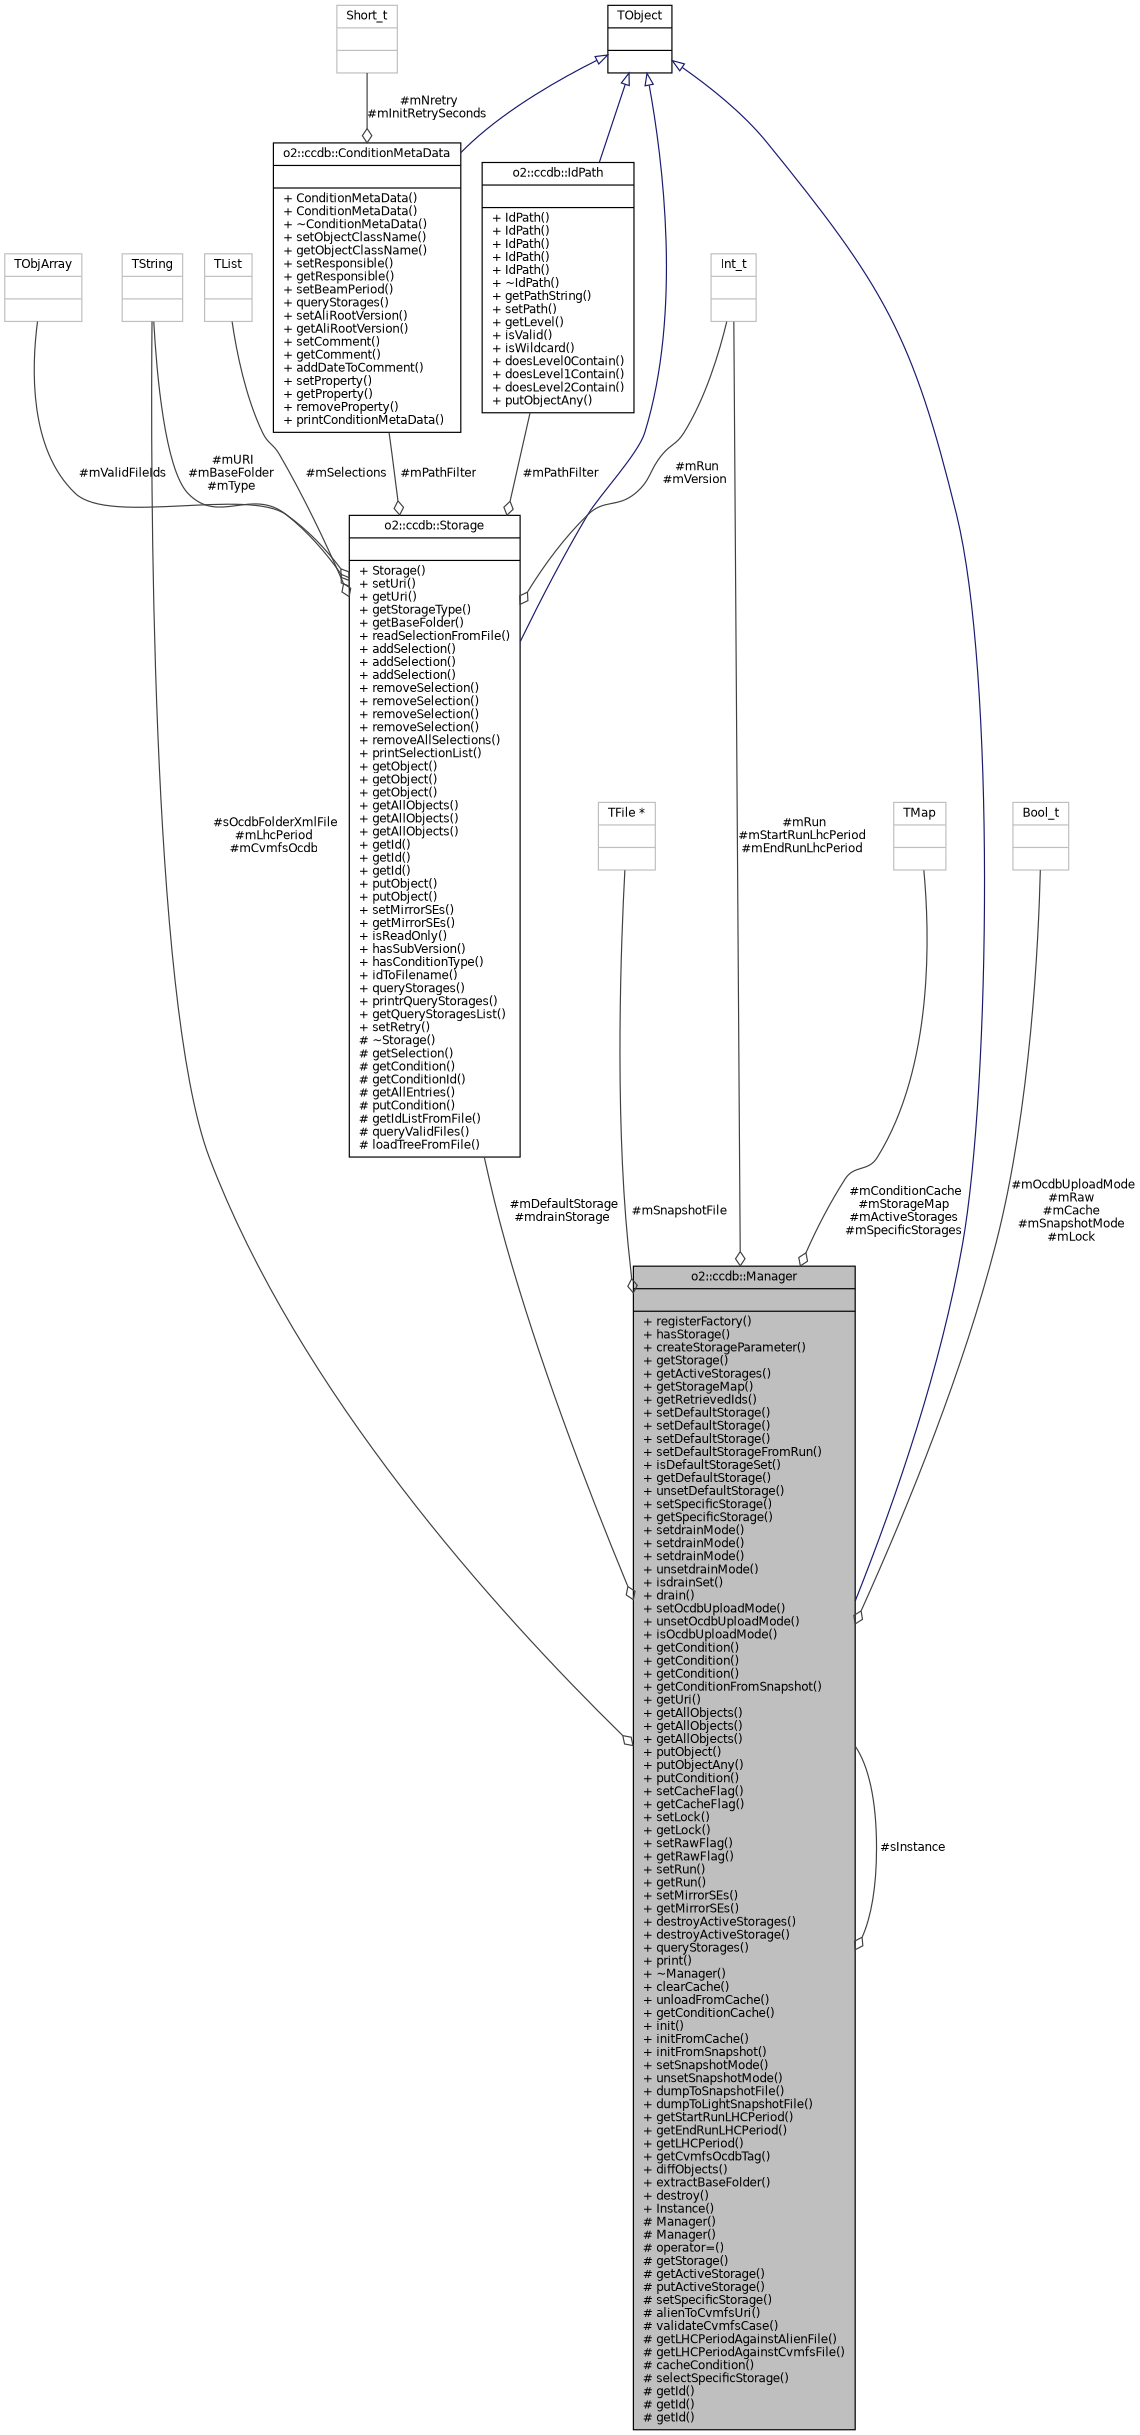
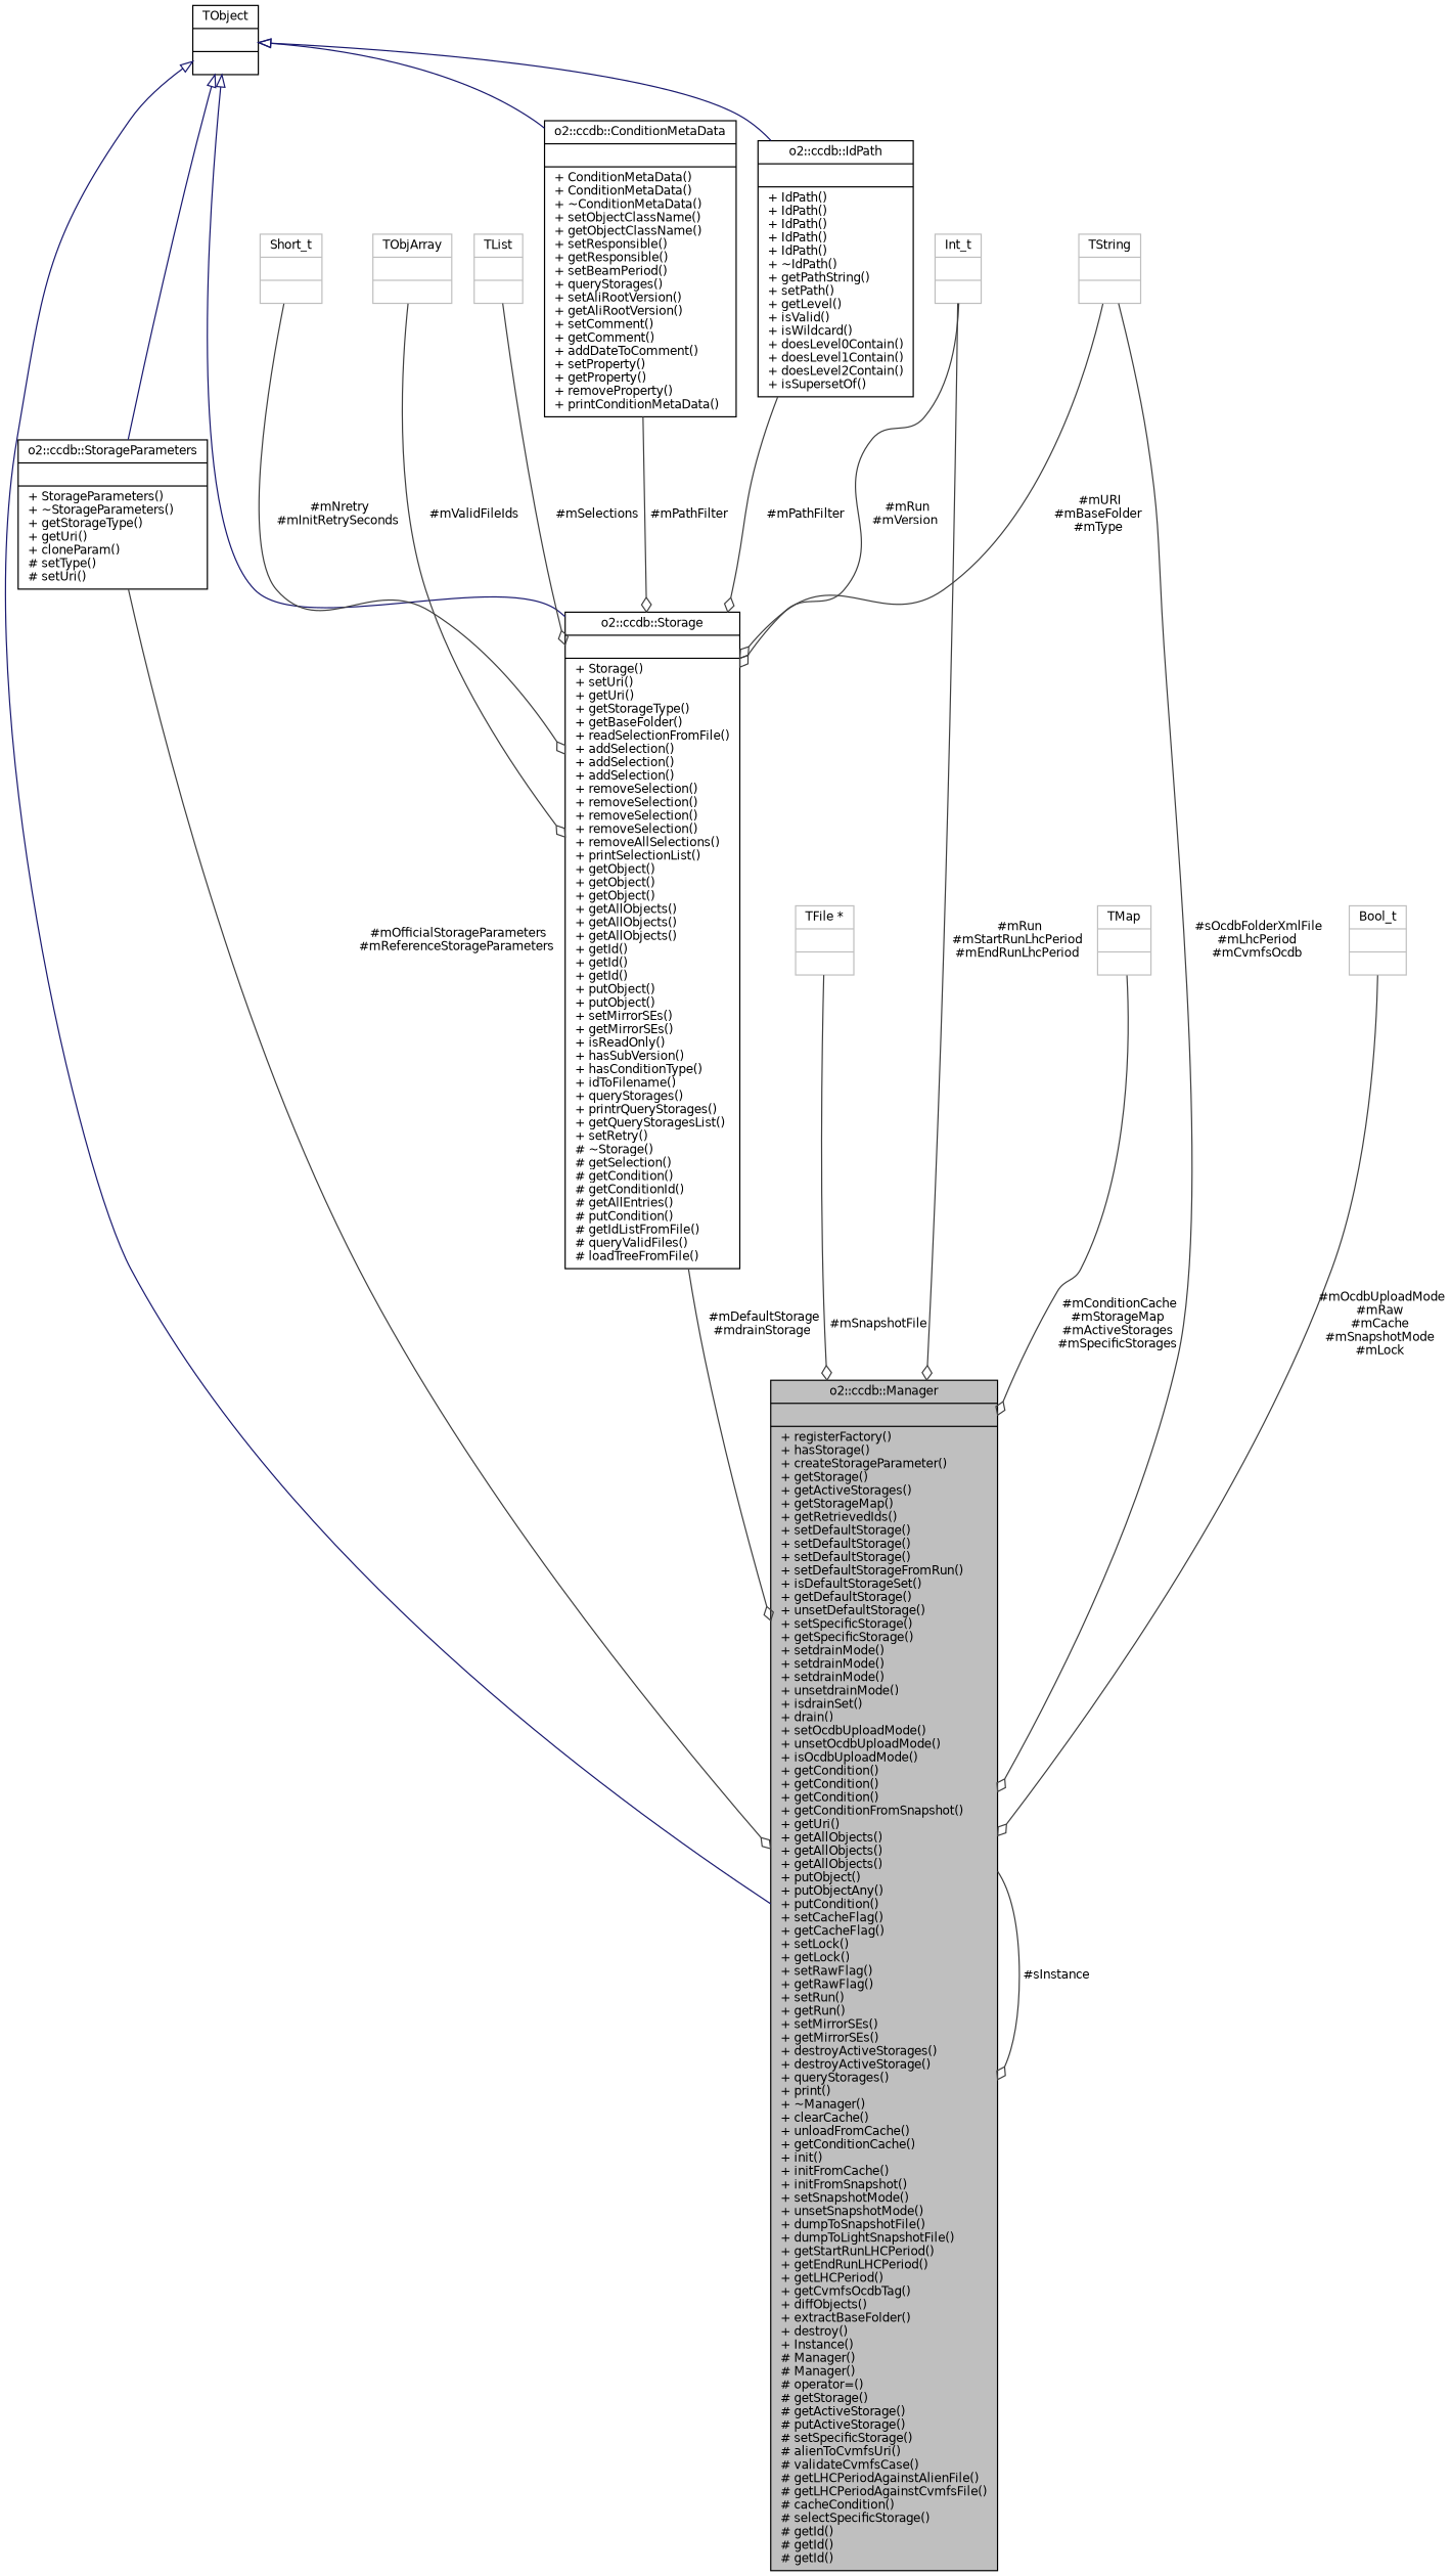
  digraph {
    node [color=grey75 fontname=Helvetica fontsize=10 shape=record]
    edge [arrowhead=odiamond color=grey25 fontname=Helvetica fontsize=10 labelfontname=Helvetica labelfontsize=10 style=solid]
    n1 [color=black fillcolor=grey75 fontcolor=black height=0.2 label="{o2::ccdb::Manager\n||+ registerFactory()\l+ hasStorage()\l+ createStorageParameter()\l+ getStorage()\l+ getActiveStorages()\l+ getStorageMap()\l+ getRetrievedIds()\l+ setDefaultStorage()\l+ setDefaultStorage()\l+ setDefaultStorage()\l+ setDefaultStorageFromRun()\l+ isDefaultStorageSet()\l+ getDefaultStorage()\l+ unsetDefaultStorage()\l+ setSpecificStorage()\l+ getSpecificStorage()\l+ setdrainMode()\l+ setdrainMode()\l+ setdrainMode()\l+ unsetdrainMode()\l+ isdrainSet()\l+ drain()\l+ setOcdbUploadMode()\l+ unsetOcdbUploadMode()\l+ isOcdbUploadMode()\l+ getCondition()\l+ getCondition()\l+ getCondition()\l+ getConditionFromSnapshot()\l+ getUri()\l+ getAllObjects()\l+ getAllObjects()\l+ getAllObjects()\l+ putObject()\l+ putObjectAny()\l+ putCondition()\l+ setCacheFlag()\l+ getCacheFlag()\l+ setLock()\l+ getLock()\l+ setRawFlag()\l+ getRawFlag()\l+ setRun()\l+ getRun()\l+ setMirrorSEs()\l+ getMirrorSEs()\l+ destroyActiveStorages()\l+ destroyActiveStorage()\l+ queryStorages()\l+ print()\l+ ~Manager()\l+ clearCache()\l+ unloadFromCache()\l+ getConditionCache()\l+ init()\l+ initFromCache()\l+ initFromSnapshot()\l+ setSnapshotMode()\l+ unsetSnapshotMode()\l+ dumpToSnapshotFile()\l+ dumpToLightSnapshotFile()\l+ getStartRunLHCPeriod()\l+ getEndRunLHCPeriod()\l+ getLHCPeriod()\l+ getCvmfsOcdbTag()\l+ diffObjects()\l+ extractBaseFolder()\l+ destroy()\l+ Instance()\l# Manager()\l# Manager()\l# operator=()\l# getStorage()\l# getActiveStorage()\l# putActiveStorage()\l# setSpecificStorage()\l# alienToCvmfsUri()\l# validateCvmfsCase()\l# getLHCPeriodAgainstAlienFile()\l# getLHCPeriodAgainstCvmfsFile()\l# cacheCondition()\l# selectSpecificStorage()\l# getId()\l# getId()\l# getId()\l}" style=filled width=0.4]
    n2 [color=black height=0.2 label="{TObject\n||}" width=0.4]
+   n3 [color=black height=0.2 label="{o2::ccdb::StorageParameters\n||+ StorageParameters()\l+ ~StorageParameters()\l+ getStorageType()\l+ getUri()\l+ cloneParam()\l# setType()\l# setUri()\l}" width=0.4]
    n4 [color=black height=0.2 label="{o2::ccdb::Storage\n||+ Storage()\l+ setUri()\l+ getUri()\l+ getStorageType()\l+ getBaseFolder()\l+ readSelectionFromFile()\l+ addSelection()\l+ addSelection()\l+ addSelection()\l+ removeSelection()\l+ removeSelection()\l+ removeSelection()\l+ removeSelection()\l+ removeAllSelections()\l+ printSelectionList()\l+ getObject()\l+ getObject()\l+ getObject()\l+ getAllObjects()\l+ getAllObjects()\l+ getAllObjects()\l+ getId()\l+ getId()\l+ getId()\l+ putObject()\l+ putObject()\l+ setMirrorSEs()\l+ getMirrorSEs()\l+ isReadOnly()\l+ hasSubVersion()\l+ hasConditionType()\l+ idToFilename()\l+ queryStorages()\l+ printrQueryStorages()\l+ getQueryStoragesList()\l+ setRetry()\l# ~Storage()\l# getSelection()\l# getCondition()\l# getConditionId()\l# getAllEntries()\l# putCondition()\l# getIdListFromFile()\l# queryValidFiles()\l# loadTreeFromFile()\l}" width=0.4]
    n5 [color=black height=0.2 label="{o2::ccdb::ConditionMetaData\n||+ ConditionMetaData()\l+ ConditionMetaData()\l+ ~ConditionMetaData()\l+ setObjectClassName()\l+ getObjectClassName()\l+ setResponsible()\l+ getResponsible()\l+ setBeamPeriod()\l+ queryStorages()\l+ setAliRootVersion()\l+ getAliRootVersion()\l+ setComment()\l+ getComment()\l+ addDateToComment()\l+ setProperty()\l+ getProperty()\l+ removeProperty()\l+ printConditionMetaData()\l}" width=0.4]
-   n6 [color=black height=0.2 label="{o2::ccdb::IdPath\n||+ IdPath()\l+ IdPath()\l+ IdPath()\l+ IdPath()\l+ IdPath()\l+ ~IdPath()\l+ getPathString()\l+ setPath()\l+ getLevel()\l+ isValid()\l+ isWildcard()\l+ doesLevel0Contain()\l+ doesLevel1Contain()\l+ doesLevel2Contain()\l+ putObjectAny()\l}" width=0.4]
+   n6 [color=black height=0.2 label="{o2::ccdb::IdPath\n||+ IdPath()\l+ IdPath()\l+ IdPath()\l+ IdPath()\l+ IdPath()\l+ ~IdPath()\l+ getPathString()\l+ setPath()\l+ getLevel()\l+ isValid()\l+ isWildcard()\l+ doesLevel0Contain()\l+ doesLevel1Contain()\l+ doesLevel2Contain()\l+ isSupersetOf()\l}" width=0.4]
    n7 [height=0.2 label="{TFile *\n||}" width=0.4]
    n8 [height=0.2 label="{TString\n||}" width=0.4]
    n9 [height=0.2 label="{TMap\n||}" width=0.4]
    n10 [height=0.2 label="{Short_t\n||}" width=0.4]
    n11 [height=0.2 label="{TObjArray\n||}" width=0.4]
    n12 [height=0.2 label="{TList\n||}" width=0.4]
    n13 [height=0.2 label="{Int_t\n||}" width=0.4]
    n14 [height=0.2 label="{Bool_t\n||}" width=0.4]
    n1 -> n1 [label=" #sInstance"]
    n2 -> n1 [arrowtail=onormal color=midnightblue dir=back arrowhead=""]
+   n2 -> n3 [arrowtail=onormal color=midnightblue dir=back arrowhead=""]
    n2 -> n4 [arrowtail=onormal color=midnightblue dir=back arrowhead=""]
    n2 -> n5 [arrowtail=onormal color=midnightblue dir=back arrowhead=""]
    n2 -> n6 [arrowtail=onormal color=midnightblue dir=back arrowhead=""]
+   n3 -> n1 [label=" #mOfficialStorageParameters\n#mReferenceStorageParameters"]
    n4 -> n1 [label=" #mDefaultStorage\n#mdrainStorage"]
    n5 -> n4 [label=" #mPathFilter"]
    n6 -> n4 [label=" #mPathFilter"]
    n7 -> n1 [label=" #mSnapshotFile"]
    n8 -> n1 [label=" #sOcdbFolderXmlFile\n#mLhcPeriod\n#mCvmfsOcdb"]
    n8 -> n4 [label=" #mURI\n#mBaseFolder\n#mType"]
    n9 -> n1 [label=" #mConditionCache\n#mStorageMap\n#mActiveStorages\n#mSpecificStorages"]
-   n10 -> n5 [label=" #mNretry\n#mInitRetrySeconds"]
+   n10 -> n4 [label=" #mNretry\n#mInitRetrySeconds"]
    n11 -> n4 [label=" #mValidFileIds"]
    n12 -> n4 [label=" #mSelections"]
    n13 -> n1 [label=" #mRun\n#mStartRunLhcPeriod\n#mEndRunLhcPeriod"]
    n13 -> n4 [label=" #mRun\n#mVersion"]
    n14 -> n1 [label=" #mOcdbUploadMode\n#mRaw\n#mCache\n#mSnapshotMode\n#mLock"]
  }
